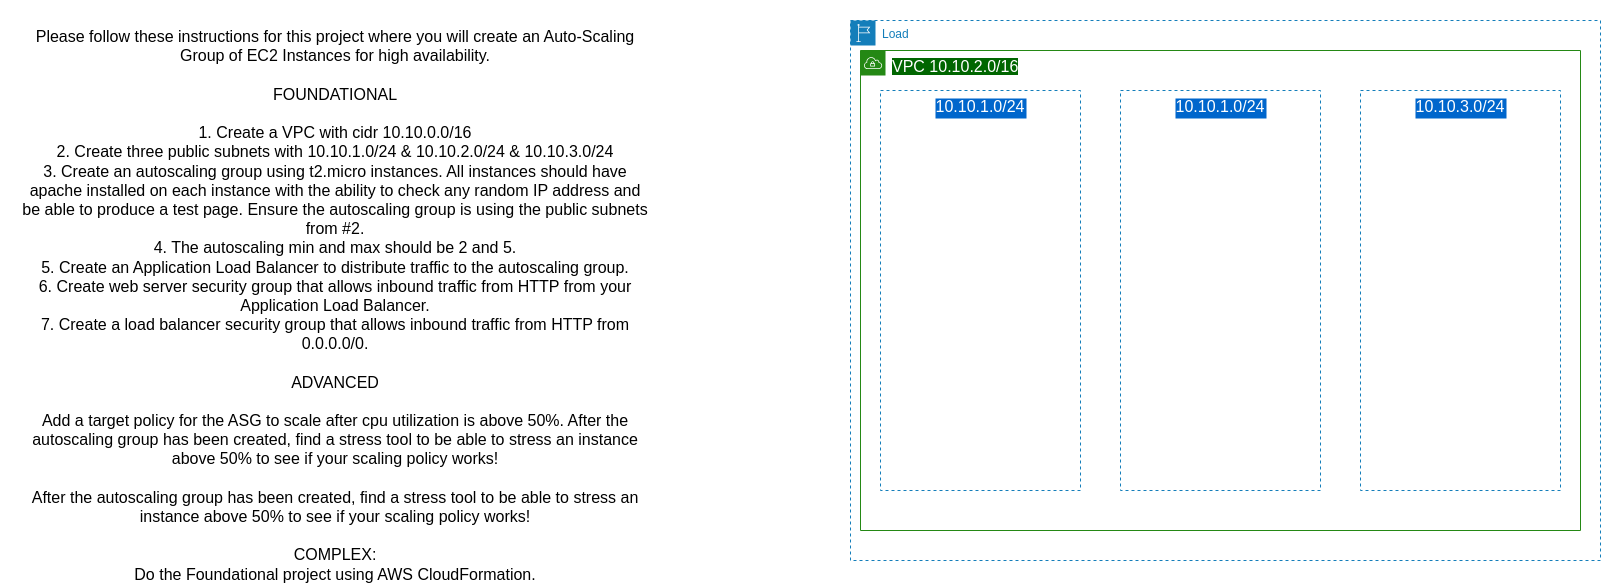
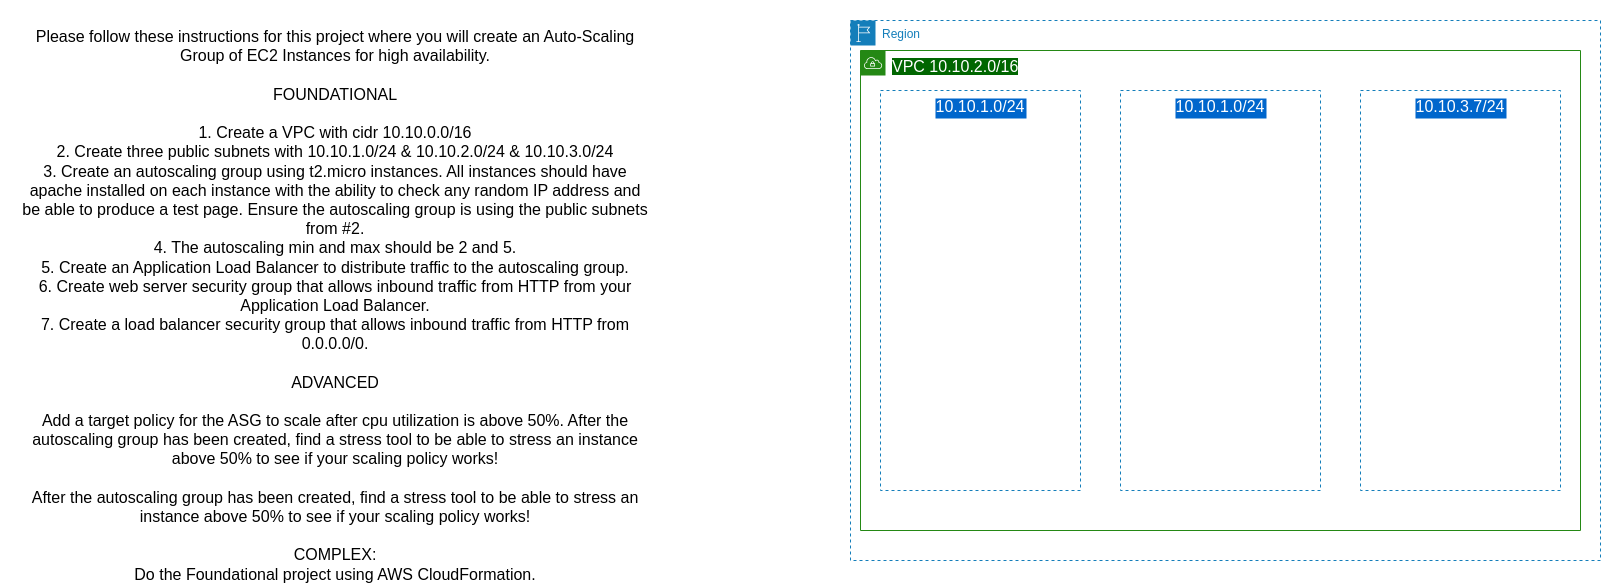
  <mxCell id="0" />
  <mxCell id="1" parent="0" />
- <mxCell id="2" value="Load" style="points=[[0,0],[0.25,0],[0.5,0],[0.75,0],[1,0],[1,0.25],[1,0.5],[1,0.75],[1,1],[0.75,1],[0.5,1],[0.25,1],[0,1],[0,0.75],[0,0.5],[0,0.25]];outlineConnect=0;gradientColor=none;html=1;whiteSpace=wrap;fontSize=12;fontStyle=0;container=1;pointerEvents=0;collapsible=0;recursiveResize=0;shape=mxgraph.aws4.group;grIcon=mxgraph.aws4.group_region;strokeColor=#147EBA;fillColor=none;verticalAlign=top;align=left;spacingLeft=30;fontColor=#147EBA;dashed=1;" vertex="1" parent="1"><mxGeometry x="850" y="20" width="750" height="540" as="geometry" /></mxCell>
+ <mxCell id="2" value="Region" style="points=[[0,0],[0.25,0],[0.5,0],[0.75,0],[1,0],[1,0.25],[1,0.5],[1,0.75],[1,1],[0.75,1],[0.5,1],[0.25,1],[0,1],[0,0.75],[0,0.5],[0,0.25]];outlineConnect=0;gradientColor=none;html=1;whiteSpace=wrap;fontSize=12;fontStyle=0;container=1;pointerEvents=0;collapsible=0;recursiveResize=0;shape=mxgraph.aws4.group;grIcon=mxgraph.aws4.group_region;strokeColor=#147EBA;fillColor=none;verticalAlign=top;align=left;spacingLeft=30;fontColor=#147EBA;dashed=1;" vertex="1" parent="1"><mxGeometry x="850" y="20" width="750" height="540" as="geometry" /></mxCell>
  <mxCell id="3" value="&lt;font color=&quot;#ffffff&quot; style=&quot;background-color: rgb(0, 102, 0); font-size: 16px;&quot;&gt;VPC 10.10.2.0/16&lt;/font&gt;" style="points=[[0,0],[0.25,0],[0.5,0],[0.75,0],[1,0],[1,0.25],[1,0.5],[1,0.75],[1,1],[0.75,1],[0.5,1],[0.25,1],[0,1],[0,0.75],[0,0.5],[0,0.25]];outlineConnect=0;gradientColor=none;html=1;whiteSpace=wrap;fontSize=12;fontStyle=0;container=1;pointerEvents=0;collapsible=0;recursiveResize=0;shape=mxgraph.aws4.group;grIcon=mxgraph.aws4.group_vpc;strokeColor=#248814;fillColor=none;verticalAlign=top;align=left;spacingLeft=30;fontColor=#AAB7B8;dashed=0;strokeWidth=1;" vertex="1" parent="2"><mxGeometry x="10" y="30" width="720" height="480" as="geometry" /></mxCell>
  <mxCell id="4" value="10.10.1.0/24" style="fillColor=none;strokeColor=#147EBA;dashed=1;verticalAlign=top;fontStyle=0;fontColor=#FFFFFF;strokeWidth=1;fontSize=16;labelBackgroundColor=#0066CC;" vertex="1" parent="3"><mxGeometry x="20" y="40" width="200" height="400" as="geometry" /></mxCell>
  <mxCell id="5" value="10.10.1.0/24" style="fillColor=none;strokeColor=#147EBA;dashed=1;verticalAlign=top;fontStyle=0;fontColor=#FFFFFF;strokeWidth=1;fontSize=16;labelBackgroundColor=#0066CC;" vertex="1" parent="3"><mxGeometry x="260" y="40" width="200" height="400" as="geometry" /></mxCell>
- <mxCell id="6" value="10.10.3.0/24" style="fillColor=none;strokeColor=#147EBA;dashed=1;verticalAlign=top;fontStyle=0;fontColor=#FFFFFF;strokeWidth=1;fontSize=16;labelBackgroundColor=#0066CC;" vertex="1" parent="3"><mxGeometry x="500" y="40" width="200" height="400" as="geometry" /></mxCell>
+ <mxCell id="6" value="10.10.3.7/24" style="fillColor=none;strokeColor=#147EBA;dashed=1;verticalAlign=top;fontStyle=0;fontColor=#FFFFFF;strokeWidth=1;fontSize=16;labelBackgroundColor=#0066CC;" vertex="1" parent="3"><mxGeometry x="500" y="40" width="200" height="400" as="geometry" /></mxCell>
  <mxCell id="7" value="&lt;div style=&quot;font-size: 16px;&quot;&gt;Please follow these instructions for this project where you will create an Auto-Scaling Group of EC2 Instances for high availability.&lt;/div&gt;&lt;div style=&quot;font-size: 16px;&quot;&gt;&lt;br style=&quot;font-size: 16px;&quot;&gt;&lt;/div&gt;&lt;div style=&quot;font-size: 16px;&quot;&gt;FOUNDATIONAL&lt;/div&gt;&lt;div style=&quot;font-size: 16px;&quot;&gt;&lt;br style=&quot;font-size: 16px;&quot;&gt;&lt;/div&gt;&lt;div style=&quot;font-size: 16px;&quot;&gt;1. Create a VPC with cidr 10.10.0.0/16&lt;/div&gt;&lt;div style=&quot;font-size: 16px;&quot;&gt;2. Create three public subnets with 10.10.1.0/24 &amp;amp; 10.10.2.0/24 &amp;amp; 10.10.3.0/24&lt;/div&gt;&lt;div style=&quot;font-size: 16px;&quot;&gt;3. Create an autoscaling group using t2.micro instances. All instances should have apache installed on each instance with the ability to check any random IP address and be able to produce a test page. Ensure the autoscaling group is using the public subnets from #2.&lt;/div&gt;&lt;div style=&quot;font-size: 16px;&quot;&gt;4. The autoscaling min and max should be 2 and 5.&lt;/div&gt;&lt;div style=&quot;font-size: 16px;&quot;&gt;5. Create an Application Load Balancer to distribute traffic to the autoscaling group.&lt;/div&gt;&lt;div style=&quot;font-size: 16px;&quot;&gt;6. Create web server security group that allows inbound traffic from HTTP from your Application Load Balancer.&lt;/div&gt;&lt;div style=&quot;font-size: 16px;&quot;&gt;7. Create a load balancer security group that allows inbound traffic from HTTP from 0.0.0.0/0.&lt;/div&gt;&lt;div style=&quot;font-size: 16px;&quot;&gt;&lt;br style=&quot;font-size: 16px;&quot;&gt;&lt;/div&gt;&lt;div style=&quot;font-size: 16px;&quot;&gt;ADVANCED&lt;/div&gt;&lt;div style=&quot;font-size: 16px;&quot;&gt;&lt;br style=&quot;font-size: 16px;&quot;&gt;&lt;/div&gt;&lt;div style=&quot;font-size: 16px;&quot;&gt;Add a target policy for the ASG to scale after cpu utilization is above 50%. After the autoscaling group has been created, find a stress tool to be able to stress an instance above 50% to see if your scaling policy works!&lt;/div&gt;&lt;div style=&quot;font-size: 16px;&quot;&gt;&lt;br style=&quot;font-size: 16px;&quot;&gt;&lt;/div&gt;&lt;div style=&quot;font-size: 16px;&quot;&gt;After the autoscaling group has been created, find a stress tool to be able to stress an instance above 50% to see if your scaling policy works!&lt;/div&gt;&lt;div style=&quot;font-size: 16px;&quot;&gt;&lt;br style=&quot;font-size: 16px;&quot;&gt;&lt;/div&gt;&lt;div style=&quot;font-size: 16px;&quot;&gt;COMPLEX:&lt;/div&gt;&lt;div style=&quot;font-size: 16px;&quot;&gt;Do the Foundational project using AWS CloudFormation.&lt;/div&gt;" style="text;html=1;strokeColor=none;fillColor=none;align=center;verticalAlign=middle;whiteSpace=wrap;rounded=0;strokeWidth=1;fontSize=16;" vertex="1" parent="1"><mxGeometry x="20" y="290" width="630" height="30" as="geometry" /></mxCell>
